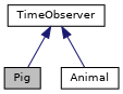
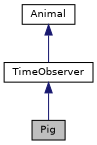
  digraph {
    node [color=black fillcolor=white fontname=Helvetica fontsize=10 shape=record style=filled]
    edge [color=midnightblue dir=back fontname=Helvetica fontsize=10 labelfontname=Helvetica labelfontsize=10 style=solid]
    n1 [fillcolor=grey75 fontcolor=black height=0.2 label=Pig width=0.4]
    n2 [height=0.2 label=Animal width=0.4]
    n3 [height=0.2 label=TimeObserver width=0.4]
    n3 -> n1
-   n3 -> n2
+   n2 -> n3
  }
